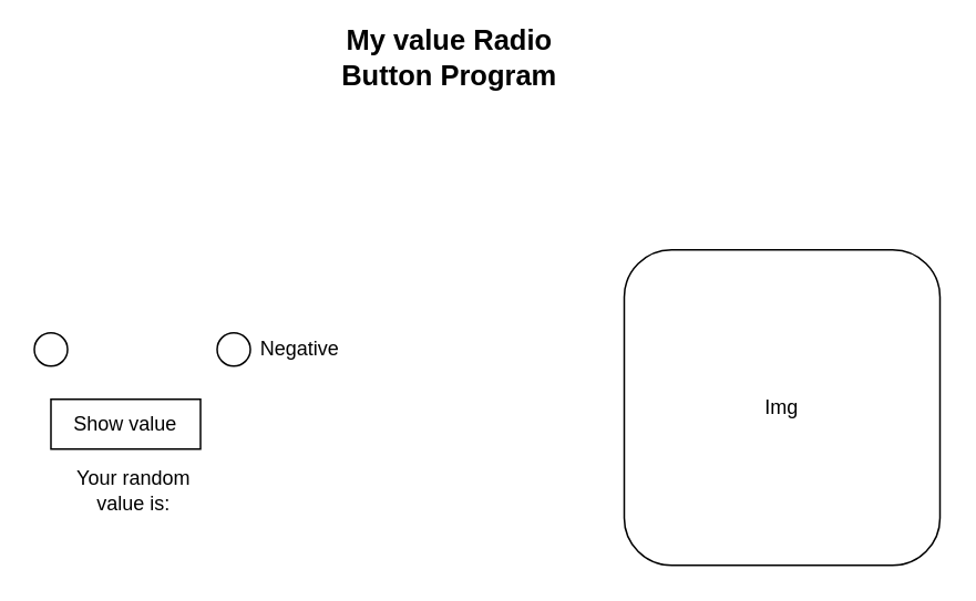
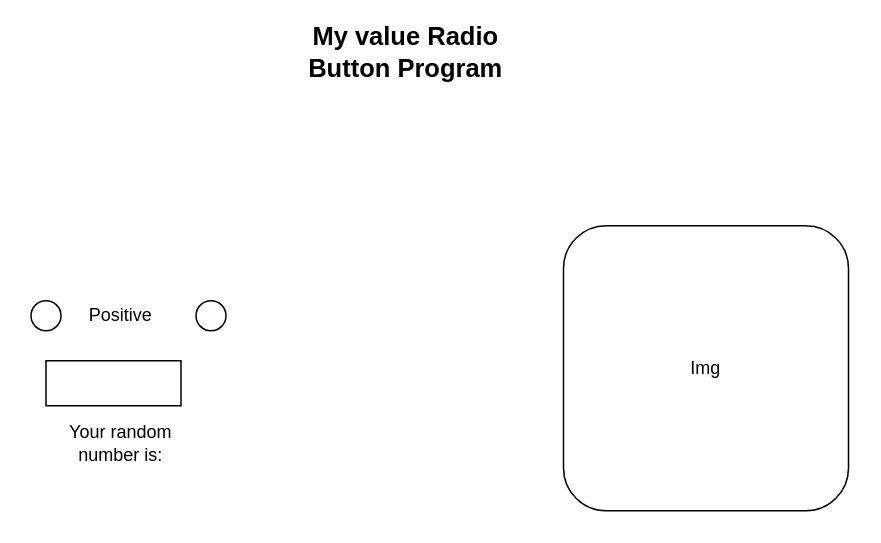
  <mxCell id="0" />
  <mxCell id="1" parent="0" />
  <mxCell id="2" value="Img" style="whiteSpace=wrap;html=1;aspect=fixed;rounded=1;" vertex="1" parent="1"><mxGeometry x="375" y="150" width="190" height="190" as="geometry" /></mxCell>
  <mxCell id="3" value="" style="ellipse;whiteSpace=wrap;html=1;" vertex="1" parent="1"><mxGeometry x="20" y="200" width="20" height="20" as="geometry" /></mxCell>
  <mxCell id="4" value="" style="ellipse;whiteSpace=wrap;html=1;" vertex="1" parent="1"><mxGeometry x="130" y="200" width="20" height="20" as="geometry" /></mxCell>
- <mxCell id="6" value="Negative" style="text;html=1;strokeColor=none;fillColor=none;align=center;verticalAlign=middle;whiteSpace=wrap;rounded=0;" vertex="1" parent="1"><mxGeometry x="150" y="195" width="60" height="30" as="geometry" /></mxCell>
+ <mxCell id="5" value="Positive" style="text;html=1;strokeColor=none;fillColor=none;align=center;verticalAlign=middle;whiteSpace=wrap;rounded=0;" vertex="1" parent="1"><mxGeometry x="50" y="195" width="60" height="30" as="geometry" /></mxCell>
  <mxCell id="7" value="" style="rounded=0;whiteSpace=wrap;html=1;" vertex="1" parent="1"><mxGeometry x="30" y="240" width="90" height="30" as="geometry" /></mxCell>
- <mxCell id="8" value="Show value" style="text;html=1;strokeColor=none;fillColor=none;align=center;verticalAlign=middle;whiteSpace=wrap;rounded=0;" vertex="1" parent="1"><mxGeometry x="40" y="240" width="70" height="30" as="geometry" /></mxCell>
- <mxCell id="9" value="Your random value is:" style="text;html=1;strokeColor=none;fillColor=none;align=center;verticalAlign=middle;whiteSpace=wrap;rounded=0;" vertex="1" parent="1"><mxGeometry x="40" y="280" width="80" height="30" as="geometry" /></mxCell>
+ <mxCell id="9" value="Your random number is:" style="text;html=1;strokeColor=none;fillColor=none;align=center;verticalAlign=middle;whiteSpace=wrap;rounded=0;" vertex="1" parent="1"><mxGeometry x="40" y="280" width="80" height="30" as="geometry" /></mxCell>
  <mxCell id="10" value="&lt;b&gt;&lt;font style=&quot;font-size: 17px;&quot;&gt;My value Radio Button Program&lt;/font&gt;&lt;/b&gt;" style="text;html=1;strokeColor=none;fillColor=none;align=center;verticalAlign=middle;whiteSpace=wrap;rounded=0;" vertex="1" parent="1"><mxGeometry x="200" y="20" width="140" height="30" as="geometry" /></mxCell>
